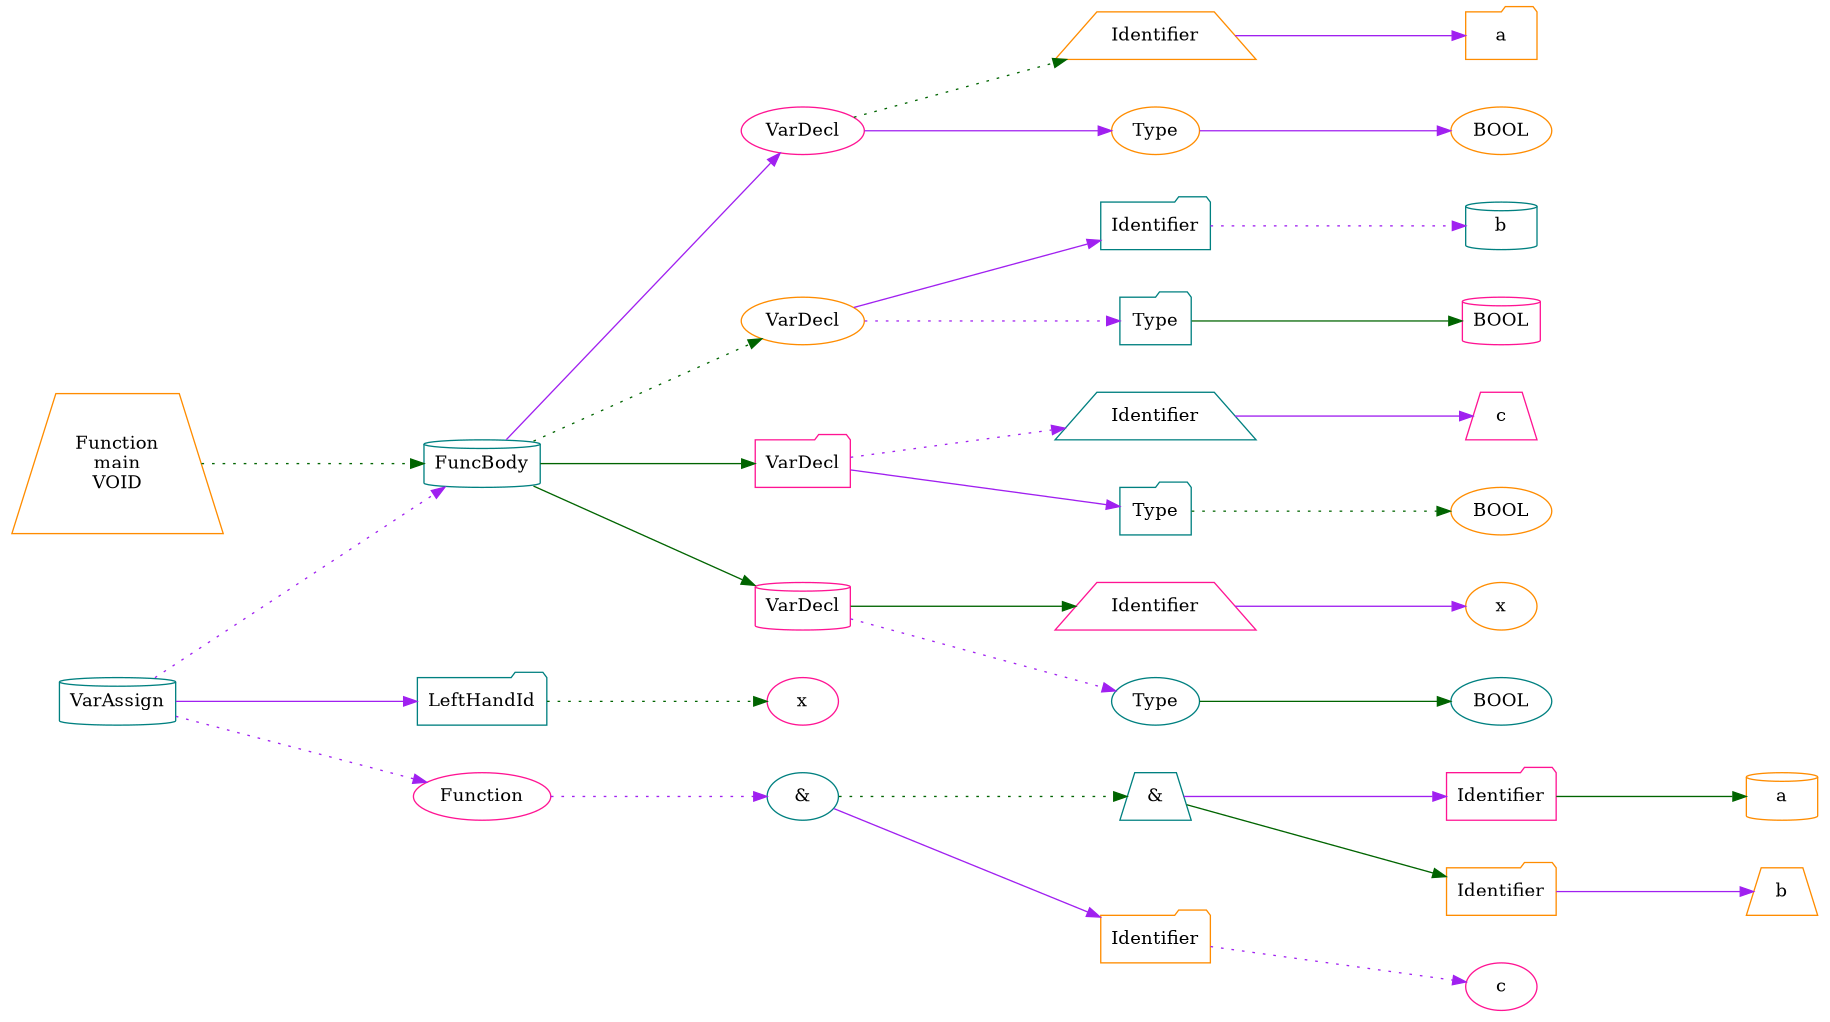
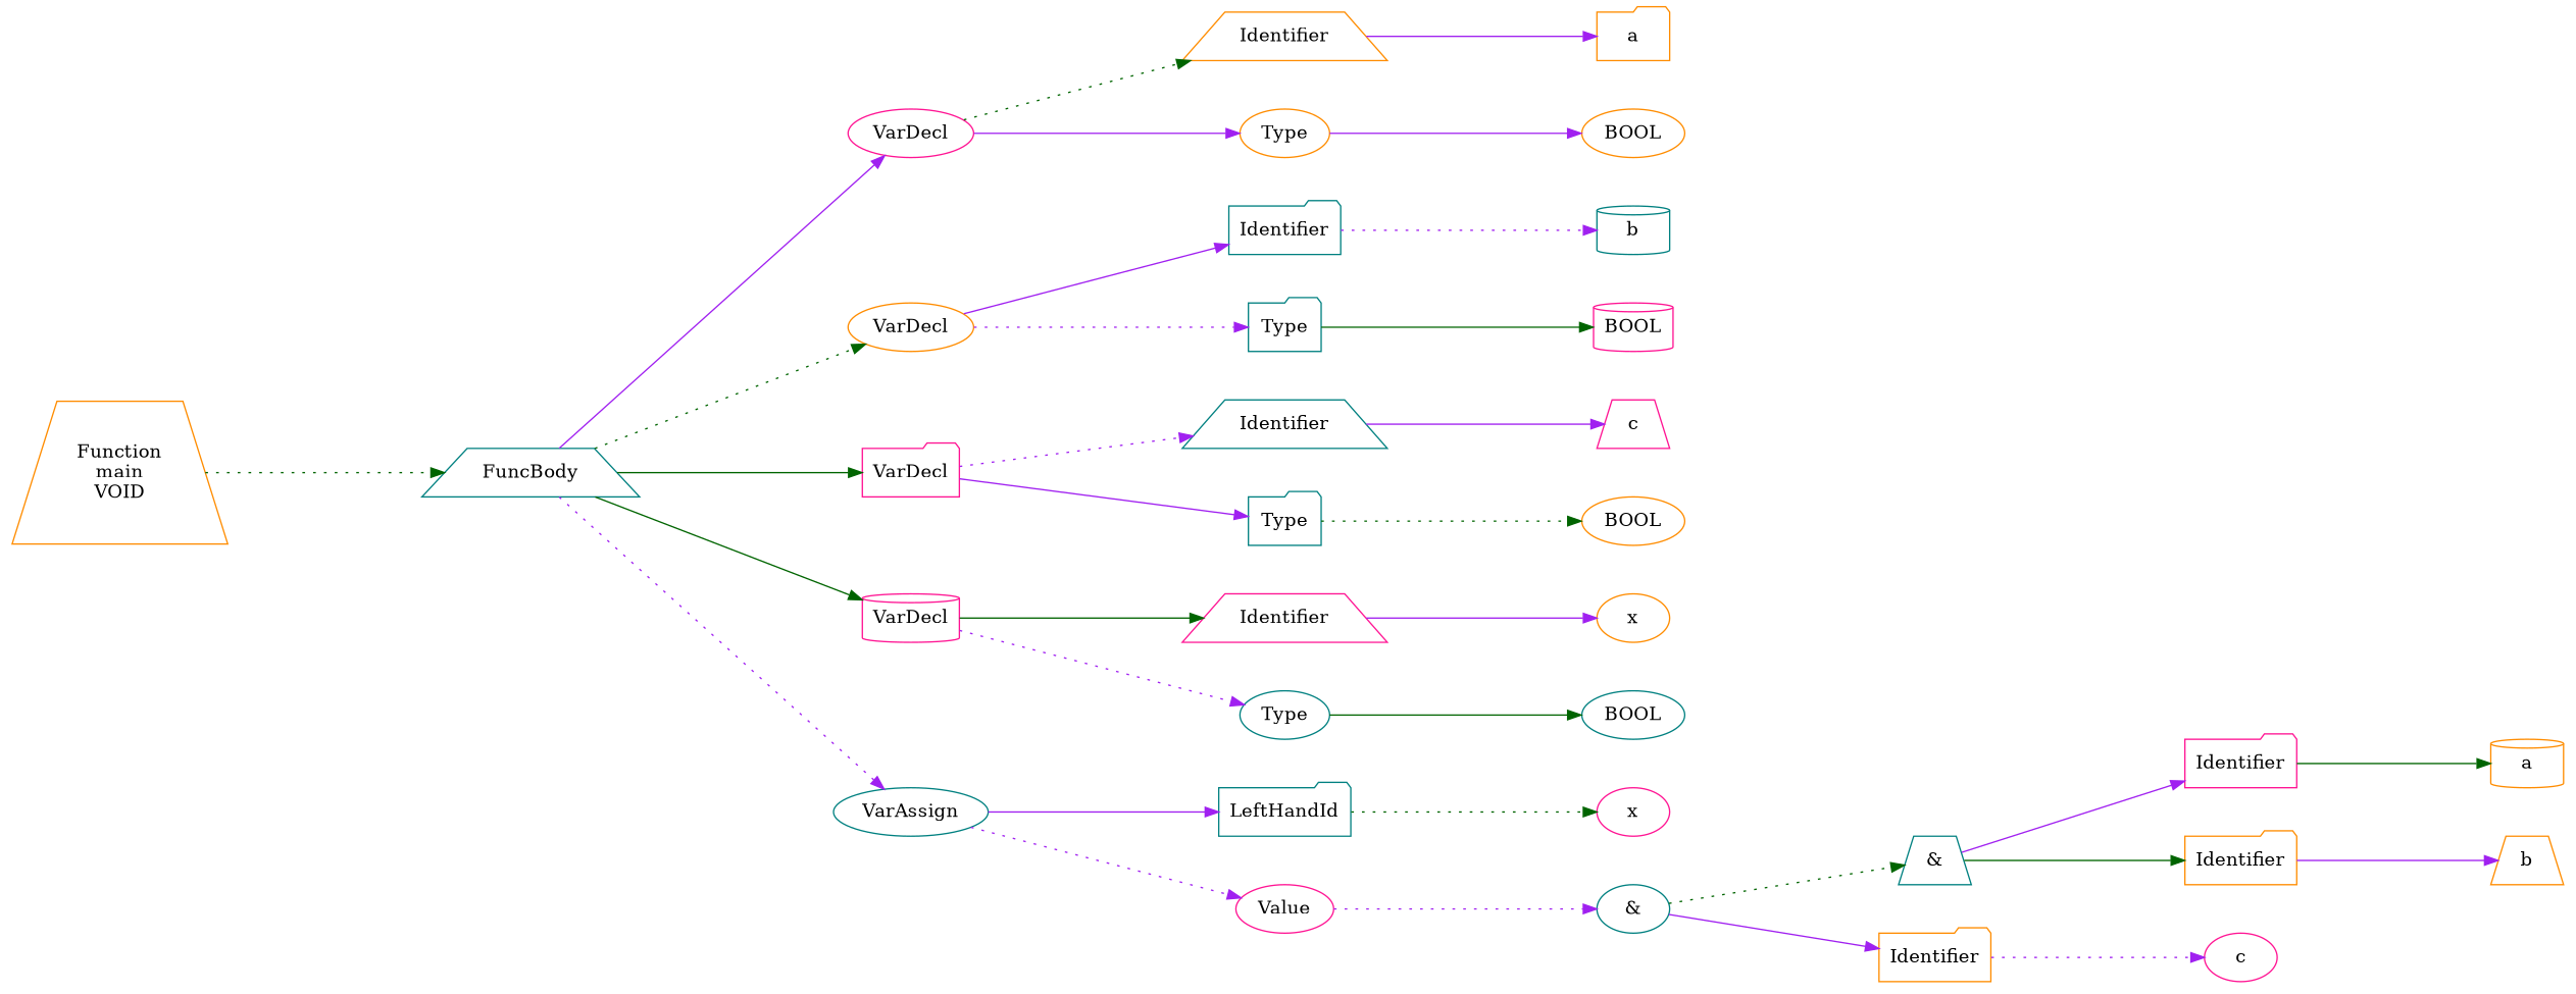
  digraph {
    nodesep=0.5
    ordering=out
    rankdir=LR
    ranksep=2
    node [color=darkorange shape=ellipse]
    edge [color=purple style=solid]
    n1 [label="Function\nmain\nVOID" shape=trapezium]
-   n2 [color=teal label=FuncBody shape=cylinder]
+   n2 [color=teal label=FuncBody shape=trapezium]
    n3 [color=deeppink label=VarDecl]
    n4 [label=VarDecl]
    n5 [color=deeppink label=VarDecl shape=folder]
    n6 [color=deeppink label=VarDecl shape=cylinder]
-   n7 [color=teal label=VarAssign shape=cylinder]
+   n7 [color=teal label=VarAssign]
    n8 [label=Identifier shape=trapezium]
    n9 [label=Type]
    n10 [color=teal label=Identifier shape=folder]
    n11 [color=teal label=Type shape=folder]
    n12 [color=teal label=Identifier shape=trapezium]
    n13 [color=teal label=Type shape=folder]
    n14 [color=deeppink label=Identifier shape=trapezium]
    n15 [color=teal label=Type]
    n16 [color=teal label=LeftHandId shape=folder]
-   n17 [color=deeppink label=Function]
+   n17 [color=deeppink label=Value]
    n18 [label=a shape=folder]
    n19 [label=BOOL]
    n20 [color=teal label=b shape=cylinder]
    n21 [color=deeppink label=BOOL shape=cylinder]
    n22 [color=deeppink label=c shape=trapezium]
    n23 [label=BOOL]
    n24 [label=x]
    n25 [color=teal label=BOOL]
    n26 [color=deeppink label=x]
    n27 [color=teal label="&"]
    n28 [color=teal label="&" shape=trapezium]
    n29 [label=Identifier shape=folder]
    n30 [color=deeppink label=Identifier shape=folder]
    n31 [label=Identifier shape=folder]
    n32 [color=deeppink label=c]
    n33 [label=a shape=cylinder]
    n34 [label=b shape=trapezium]
    n1 -> n2 [color=darkgreen style=dotted]
    n2 -> n3
    n2 -> n4 [color=darkgreen style=dotted]
    n2 -> n5 [color=darkgreen]
    n2 -> n6 [color=darkgreen]
-   n7 -> n2 [style=dotted]
+   n2 -> n7 [style=dotted]
    n3 -> n8 [color=darkgreen style=dotted]
    n3 -> n9
    n4 -> n10
    n4 -> n11 [style=dotted]
    n5 -> n12 [style=dotted]
    n5 -> n13
    n6 -> n14 [color=darkgreen]
    n6 -> n15 [style=dotted]
    n7 -> n16
    n7 -> n17 [style=dotted]
    n8 -> n18
    n9 -> n19
    n10 -> n20 [style=dotted]
    n11 -> n21 [color=darkgreen]
    n12 -> n22
    n13 -> n23 [color=darkgreen style=dotted]
    n14 -> n24
    n15 -> n25 [color=darkgreen]
    n16 -> n26 [color=darkgreen style=dotted]
    n17 -> n27 [style=dotted]
    n27 -> n28 [color=darkgreen style=dotted]
    n27 -> n29
    n28 -> n30
    n28 -> n31 [color=darkgreen]
    n29 -> n32 [style=dotted]
    n30 -> n33 [color=darkgreen]
    n31 -> n34
  }
